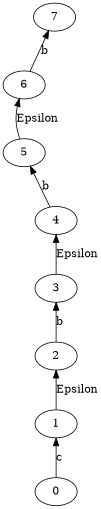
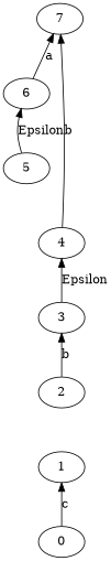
  digraph {
    rankdir=BT
    n1 [label=0]
    n2 [label=1]
    n3 [label=2]
    n4 [label=3]
    n5 [label=4]
    n6 [label=5]
    n7 [label=6]
    n8 [label=7]
    n1 -> n2 [label=c]
-   n2 -> n3 [label=Epsilon]
    n3 -> n4 [label=b]
    n4 -> n5 [label=Epsilon]
-   n5 -> n6 [label=b]
+   n5 -> n8 [label=b]
    n6 -> n7 [label=Epsilon]
-   n7 -> n8 [label=b]
+   n7 -> n8 [label=a]
  }
